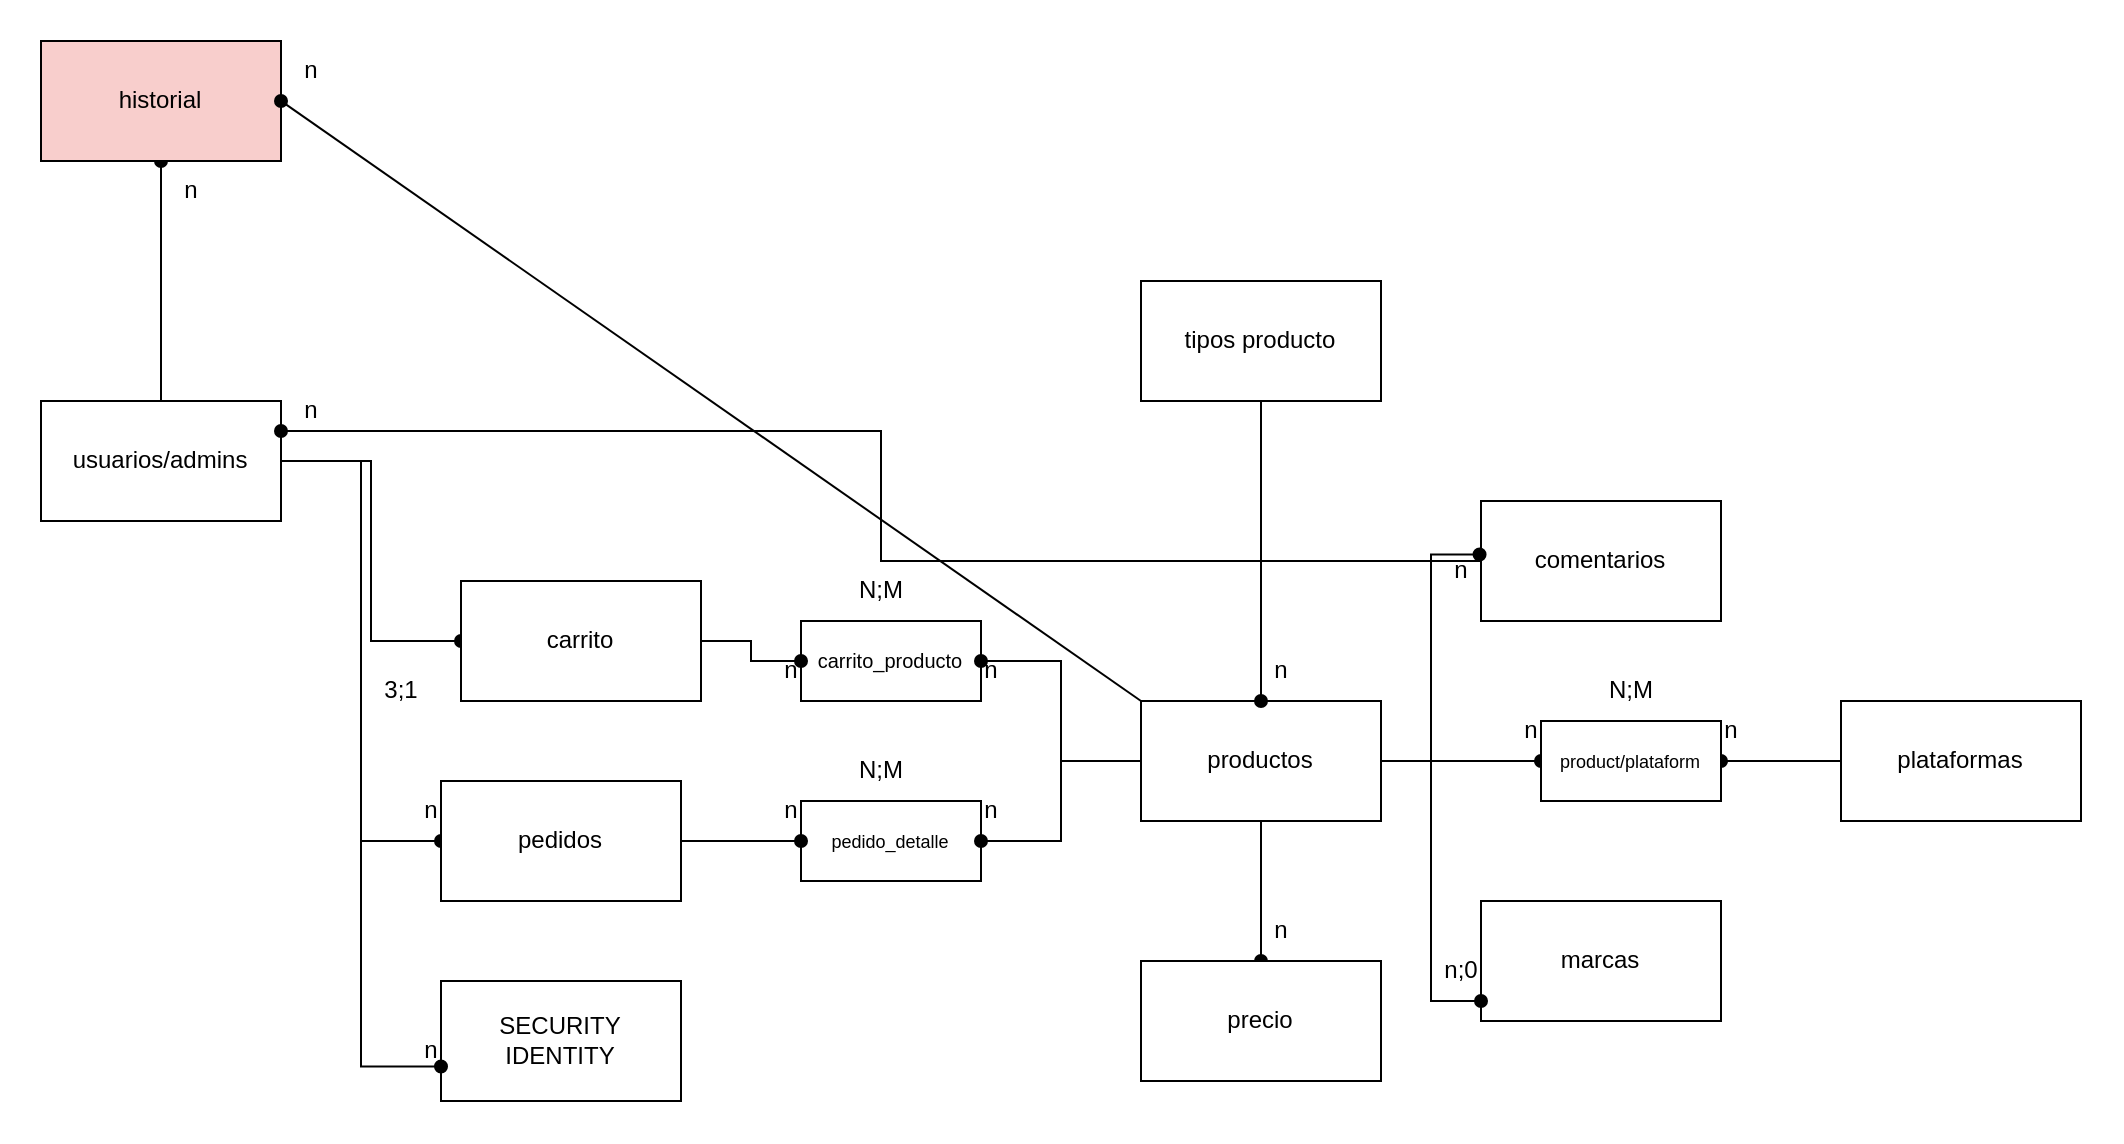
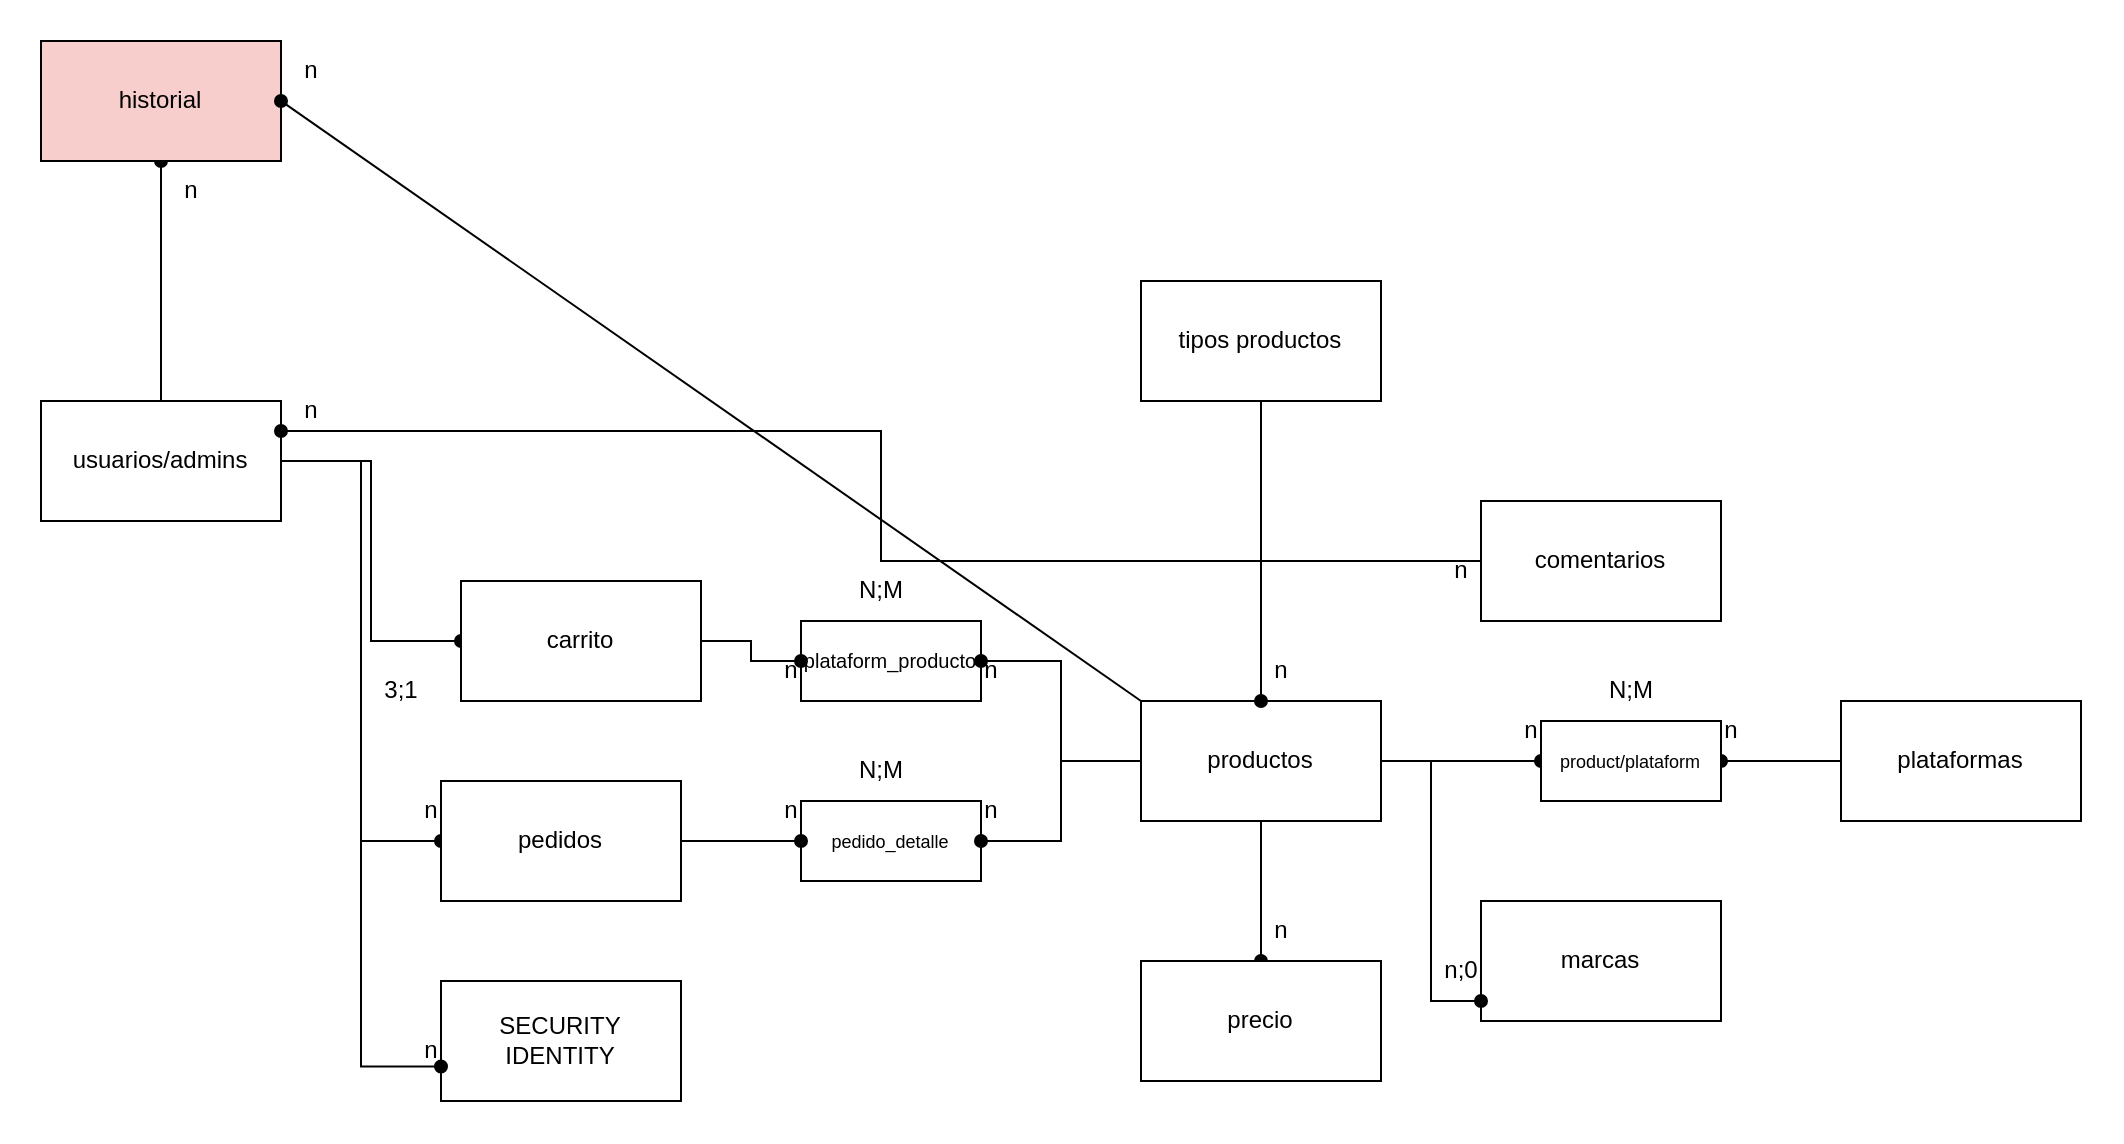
  <mxCell id="0" />
  <mxCell id="1" parent="0" />
  <mxCell id="2" style="edgeStyle=orthogonalEdgeStyle;rounded=0;orthogonalLoop=1;jettySize=auto;html=1;entryX=0;entryY=0.5;entryDx=0;entryDy=0;endArrow=oval;endFill=1;" parent="1" source="5" target="12" edge="1"><mxGeometry relative="1" as="geometry" /></mxCell>
  <mxCell id="3" style="edgeStyle=orthogonalEdgeStyle;rounded=0;orthogonalLoop=1;jettySize=auto;html=1;entryX=0;entryY=0.5;entryDx=0;entryDy=0;endArrow=oval;endFill=1;" parent="1" source="5" target="10" edge="1"><mxGeometry relative="1" as="geometry" /></mxCell>
  <mxCell id="4" style="edgeStyle=orthogonalEdgeStyle;rounded=0;orthogonalLoop=1;jettySize=auto;html=1;entryX=0.5;entryY=1;entryDx=0;entryDy=0;endArrow=oval;endFill=1;" parent="1" source="5" target="46" edge="1"><mxGeometry relative="1" as="geometry" /></mxCell>
  <mxCell id="5" value="usuarios/admins" style="rounded=0;whiteSpace=wrap;html=1;" parent="1" vertex="1"><mxGeometry x="20" y="200" width="120" height="60" as="geometry" /></mxCell>
- <mxCell id="6" value="&lt;font size=&quot;1&quot;&gt;carrito_producto&lt;/font&gt;" style="rounded=0;whiteSpace=wrap;html=1;" parent="1" vertex="1"><mxGeometry x="400" y="310" width="90" height="40" as="geometry" /></mxCell>
+ <mxCell id="6" value="&lt;font size=&quot;1&quot;&gt;plataform_producto&lt;/font&gt;" style="rounded=0;whiteSpace=wrap;html=1;" parent="1" vertex="1"><mxGeometry x="400" y="310" width="90" height="40" as="geometry" /></mxCell>
  <mxCell id="7" value="&lt;font style=&quot;font-size: 9px;&quot;&gt;pedido_detalle&lt;/font&gt;" style="rounded=0;whiteSpace=wrap;html=1;" parent="1" vertex="1"><mxGeometry x="400" y="400" width="90" height="40" as="geometry" /></mxCell>
  <mxCell id="8" value="SECURITY&lt;br&gt;IDENTITY" style="rounded=0;whiteSpace=wrap;html=1;" parent="1" vertex="1"><mxGeometry x="220" y="490" width="120" height="60" as="geometry" /></mxCell>
  <mxCell id="9" style="edgeStyle=orthogonalEdgeStyle;rounded=0;orthogonalLoop=1;jettySize=auto;html=1;entryX=0;entryY=0.5;entryDx=0;entryDy=0;endArrow=oval;endFill=1;" parent="1" source="10" target="7" edge="1"><mxGeometry relative="1" as="geometry" /></mxCell>
  <mxCell id="10" value="pedidos" style="rounded=0;whiteSpace=wrap;html=1;" parent="1" vertex="1"><mxGeometry x="220" y="390" width="120" height="60" as="geometry" /></mxCell>
  <mxCell id="11" style="edgeStyle=orthogonalEdgeStyle;rounded=0;orthogonalLoop=1;jettySize=auto;html=1;endArrow=oval;endFill=1;" parent="1" source="12" target="6" edge="1"><mxGeometry relative="1" as="geometry" /></mxCell>
  <mxCell id="12" value="carrito" style="rounded=0;whiteSpace=wrap;html=1;" parent="1" vertex="1"><mxGeometry x="230" y="290" width="120" height="60" as="geometry" /></mxCell>
  <mxCell id="13" style="edgeStyle=orthogonalEdgeStyle;rounded=0;orthogonalLoop=1;jettySize=auto;html=1;entryX=0;entryY=0.5;entryDx=0;entryDy=0;endArrow=oval;endFill=1;" parent="1" source="17" target="26" edge="1"><mxGeometry relative="1" as="geometry" /></mxCell>
  <mxCell id="14" style="edgeStyle=orthogonalEdgeStyle;rounded=0;orthogonalLoop=1;jettySize=auto;html=1;entryX=1;entryY=0.5;entryDx=0;entryDy=0;endArrow=oval;endFill=1;" parent="1" source="17" target="6" edge="1"><mxGeometry relative="1" as="geometry" /></mxCell>
  <mxCell id="15" style="edgeStyle=orthogonalEdgeStyle;rounded=0;orthogonalLoop=1;jettySize=auto;html=1;endArrow=oval;endFill=1;" parent="1" source="17" target="7" edge="1"><mxGeometry relative="1" as="geometry" /></mxCell>
  <mxCell id="16" style="edgeStyle=orthogonalEdgeStyle;rounded=0;orthogonalLoop=1;jettySize=auto;html=1;entryX=0.5;entryY=0;entryDx=0;entryDy=0;endArrow=oval;endFill=1;" parent="1" source="17" target="41" edge="1"><mxGeometry relative="1" as="geometry" /></mxCell>
  <mxCell id="17" value="productos" style="rounded=0;whiteSpace=wrap;html=1;" parent="1" vertex="1"><mxGeometry x="570" y="350" width="120" height="60" as="geometry" /></mxCell>
  <mxCell id="18" style="edgeStyle=orthogonalEdgeStyle;rounded=0;orthogonalLoop=1;jettySize=auto;html=1;entryX=1;entryY=0.25;entryDx=0;entryDy=0;endArrow=oval;endFill=1;" parent="1" source="19" target="5" edge="1"><mxGeometry relative="1" as="geometry" /></mxCell>
  <mxCell id="19" value="comentarios" style="rounded=0;whiteSpace=wrap;html=1;" parent="1" vertex="1"><mxGeometry x="740" y="250" width="120" height="60" as="geometry" /></mxCell>
  <mxCell id="20" style="edgeStyle=orthogonalEdgeStyle;rounded=0;orthogonalLoop=1;jettySize=auto;html=1;entryX=1;entryY=0.5;entryDx=0;entryDy=0;endArrow=oval;endFill=1;" parent="1" source="21" target="26" edge="1"><mxGeometry relative="1" as="geometry" /></mxCell>
  <mxCell id="21" value="plataformas" style="rounded=0;whiteSpace=wrap;html=1;" parent="1" vertex="1"><mxGeometry x="920" y="350" width="120" height="60" as="geometry" /></mxCell>
  <mxCell id="22" value="marcas" style="rounded=0;whiteSpace=wrap;html=1;" parent="1" vertex="1"><mxGeometry x="740" y="450" width="120" height="60" as="geometry" /></mxCell>
  <mxCell id="23" style="edgeStyle=orthogonalEdgeStyle;rounded=0;orthogonalLoop=1;jettySize=auto;html=1;entryX=0;entryY=0.712;entryDx=0;entryDy=0;entryPerimeter=0;endArrow=oval;endFill=1;" parent="1" source="5" target="8" edge="1"><mxGeometry relative="1" as="geometry" /></mxCell>
- <mxCell id="24" style="edgeStyle=orthogonalEdgeStyle;rounded=0;orthogonalLoop=1;jettySize=auto;html=1;entryX=-0.006;entryY=0.446;entryDx=0;entryDy=0;entryPerimeter=0;endArrow=oval;endFill=1;" parent="1" source="17" target="19" edge="1"><mxGeometry relative="1" as="geometry" /></mxCell>
  <mxCell id="25" style="edgeStyle=orthogonalEdgeStyle;rounded=0;orthogonalLoop=1;jettySize=auto;html=1;entryX=0;entryY=0.833;entryDx=0;entryDy=0;entryPerimeter=0;endArrow=oval;endFill=1;" parent="1" source="17" target="22" edge="1"><mxGeometry relative="1" as="geometry" /></mxCell>
  <mxCell id="26" value="&lt;font style=&quot;font-size: 9px;&quot;&gt;product/plataform&lt;/font&gt;" style="rounded=0;whiteSpace=wrap;html=1;" parent="1" vertex="1"><mxGeometry x="770" y="360" width="90" height="40" as="geometry" /></mxCell>
  <mxCell id="27" value="n" style="text;html=1;align=center;verticalAlign=middle;resizable=0;points=[];autosize=1;strokeColor=none;fillColor=none;" parent="1" vertex="1"><mxGeometry x="200" y="510" width="30" height="30" as="geometry" /></mxCell>
  <mxCell id="28" value="n" style="text;html=1;align=center;verticalAlign=middle;resizable=0;points=[];autosize=1;strokeColor=none;fillColor=none;" parent="1" vertex="1"><mxGeometry x="715" y="270" width="30" height="30" as="geometry" /></mxCell>
  <mxCell id="29" value="n" style="text;html=1;align=center;verticalAlign=middle;resizable=0;points=[];autosize=1;strokeColor=none;fillColor=none;" parent="1" vertex="1"><mxGeometry x="750" y="350" width="30" height="30" as="geometry" /></mxCell>
  <mxCell id="30" value="n;0" style="text;html=1;align=center;verticalAlign=middle;resizable=0;points=[];autosize=1;strokeColor=none;fillColor=none;" parent="1" vertex="1"><mxGeometry x="710" y="470" width="40" height="30" as="geometry" /></mxCell>
  <mxCell id="31" value="n" style="text;html=1;align=center;verticalAlign=middle;resizable=0;points=[];autosize=1;strokeColor=none;fillColor=none;" parent="1" vertex="1"><mxGeometry x="850" y="350" width="30" height="30" as="geometry" /></mxCell>
  <mxCell id="32" value="n" style="text;html=1;align=center;verticalAlign=middle;resizable=0;points=[];autosize=1;strokeColor=none;fillColor=none;" parent="1" vertex="1"><mxGeometry x="200" y="390" width="30" height="30" as="geometry" /></mxCell>
  <mxCell id="33" value="3;1" style="text;html=1;align=center;verticalAlign=middle;resizable=0;points=[];autosize=1;strokeColor=none;fillColor=none;" parent="1" vertex="1"><mxGeometry x="180" y="330" width="40" height="30" as="geometry" /></mxCell>
  <mxCell id="34" value="n" style="text;html=1;align=center;verticalAlign=middle;resizable=0;points=[];autosize=1;strokeColor=none;fillColor=none;" parent="1" vertex="1"><mxGeometry x="480" y="320" width="30" height="30" as="geometry" /></mxCell>
  <mxCell id="35" value="n" style="text;html=1;align=center;verticalAlign=middle;resizable=0;points=[];autosize=1;strokeColor=none;fillColor=none;" parent="1" vertex="1"><mxGeometry x="480" y="390" width="30" height="30" as="geometry" /></mxCell>
  <mxCell id="36" value="n" style="text;html=1;align=center;verticalAlign=middle;resizable=0;points=[];autosize=1;strokeColor=none;fillColor=none;" parent="1" vertex="1"><mxGeometry x="380" y="320" width="30" height="30" as="geometry" /></mxCell>
  <mxCell id="37" value="n" style="text;html=1;align=center;verticalAlign=middle;resizable=0;points=[];autosize=1;strokeColor=none;fillColor=none;" parent="1" vertex="1"><mxGeometry x="380" y="390" width="30" height="30" as="geometry" /></mxCell>
  <mxCell id="38" value="N;M" style="text;html=1;align=center;verticalAlign=middle;resizable=0;points=[];autosize=1;strokeColor=none;fillColor=none;" parent="1" vertex="1"><mxGeometry x="415" y="280" width="50" height="30" as="geometry" /></mxCell>
  <mxCell id="39" value="N;M" style="text;html=1;align=center;verticalAlign=middle;resizable=0;points=[];autosize=1;strokeColor=none;fillColor=none;" parent="1" vertex="1"><mxGeometry x="415" y="370" width="50" height="30" as="geometry" /></mxCell>
  <mxCell id="40" value="N;M" style="text;html=1;align=center;verticalAlign=middle;resizable=0;points=[];autosize=1;strokeColor=none;fillColor=none;" parent="1" vertex="1"><mxGeometry x="790" y="330" width="50" height="30" as="geometry" /></mxCell>
  <mxCell id="41" value="precio" style="rounded=0;whiteSpace=wrap;html=1;" parent="1" vertex="1"><mxGeometry x="570" y="480" width="120" height="60" as="geometry" /></mxCell>
  <mxCell id="42" style="edgeStyle=orthogonalEdgeStyle;rounded=0;orthogonalLoop=1;jettySize=auto;html=1;entryX=0.5;entryY=0;entryDx=0;entryDy=0;endArrow=oval;endFill=1;" parent="1" source="43" target="17" edge="1"><mxGeometry relative="1" as="geometry" /></mxCell>
- <mxCell id="43" value="tipos producto" style="rounded=0;whiteSpace=wrap;html=1;" parent="1" vertex="1"><mxGeometry x="570" y="140" width="120" height="60" as="geometry" /></mxCell>
+ <mxCell id="43" value="tipos productos" style="rounded=0;whiteSpace=wrap;html=1;" parent="1" vertex="1"><mxGeometry x="570" y="140" width="120" height="60" as="geometry" /></mxCell>
  <mxCell id="44" value="n" style="text;html=1;align=center;verticalAlign=middle;resizable=0;points=[];autosize=1;strokeColor=none;fillColor=none;" parent="1" vertex="1"><mxGeometry x="625" y="320" width="30" height="30" as="geometry" /></mxCell>
  <mxCell id="45" value="n" style="text;html=1;align=center;verticalAlign=middle;resizable=0;points=[];autosize=1;strokeColor=none;fillColor=none;" parent="1" vertex="1"><mxGeometry x="625" y="450" width="30" height="30" as="geometry" /></mxCell>
  <mxCell id="46" value="historial" style="rounded=0;whiteSpace=wrap;html=1;fillColor=#f8cecc;" parent="1" vertex="1"><mxGeometry x="20" y="20" width="120" height="60" as="geometry" /></mxCell>
  <mxCell id="47" value="" style="endArrow=oval;html=1;rounded=0;entryX=1;entryY=0.5;entryDx=0;entryDy=0;endFill=1;" parent="1" target="46" edge="1"><mxGeometry width="50" height="50" relative="1" as="geometry"><mxPoint x="570" y="350" as="sourcePoint" /><mxPoint x="620" y="300" as="targetPoint" /></mxGeometry></mxCell>
  <mxCell id="48" value="n" style="text;html=1;align=center;verticalAlign=middle;resizable=0;points=[];autosize=1;strokeColor=none;fillColor=none;" parent="1" vertex="1"><mxGeometry x="80" y="80" width="30" height="30" as="geometry" /></mxCell>
  <mxCell id="49" value="n" style="text;html=1;align=center;verticalAlign=middle;resizable=0;points=[];autosize=1;strokeColor=none;fillColor=none;" parent="1" vertex="1"><mxGeometry x="140" y="20" width="30" height="30" as="geometry" /></mxCell>
  <mxCell id="50" value="n" style="text;html=1;align=center;verticalAlign=middle;resizable=0;points=[];autosize=1;strokeColor=none;fillColor=none;" parent="1" vertex="1"><mxGeometry x="140" y="190" width="30" height="30" as="geometry" /></mxCell>
